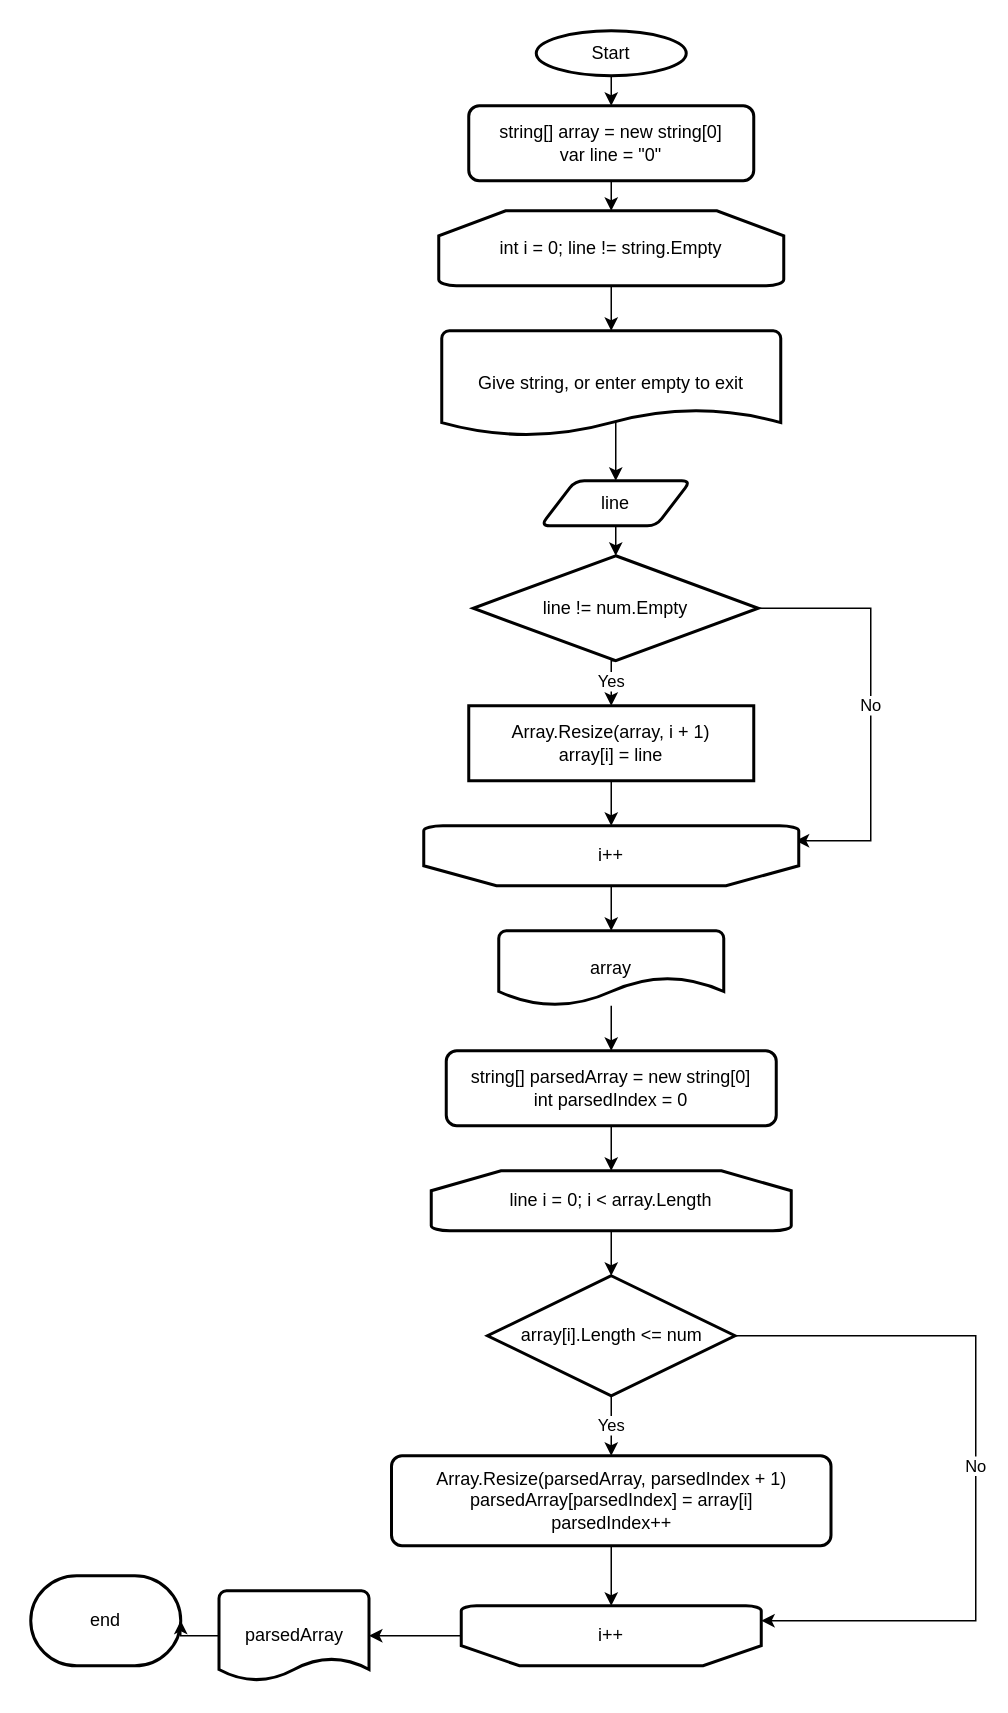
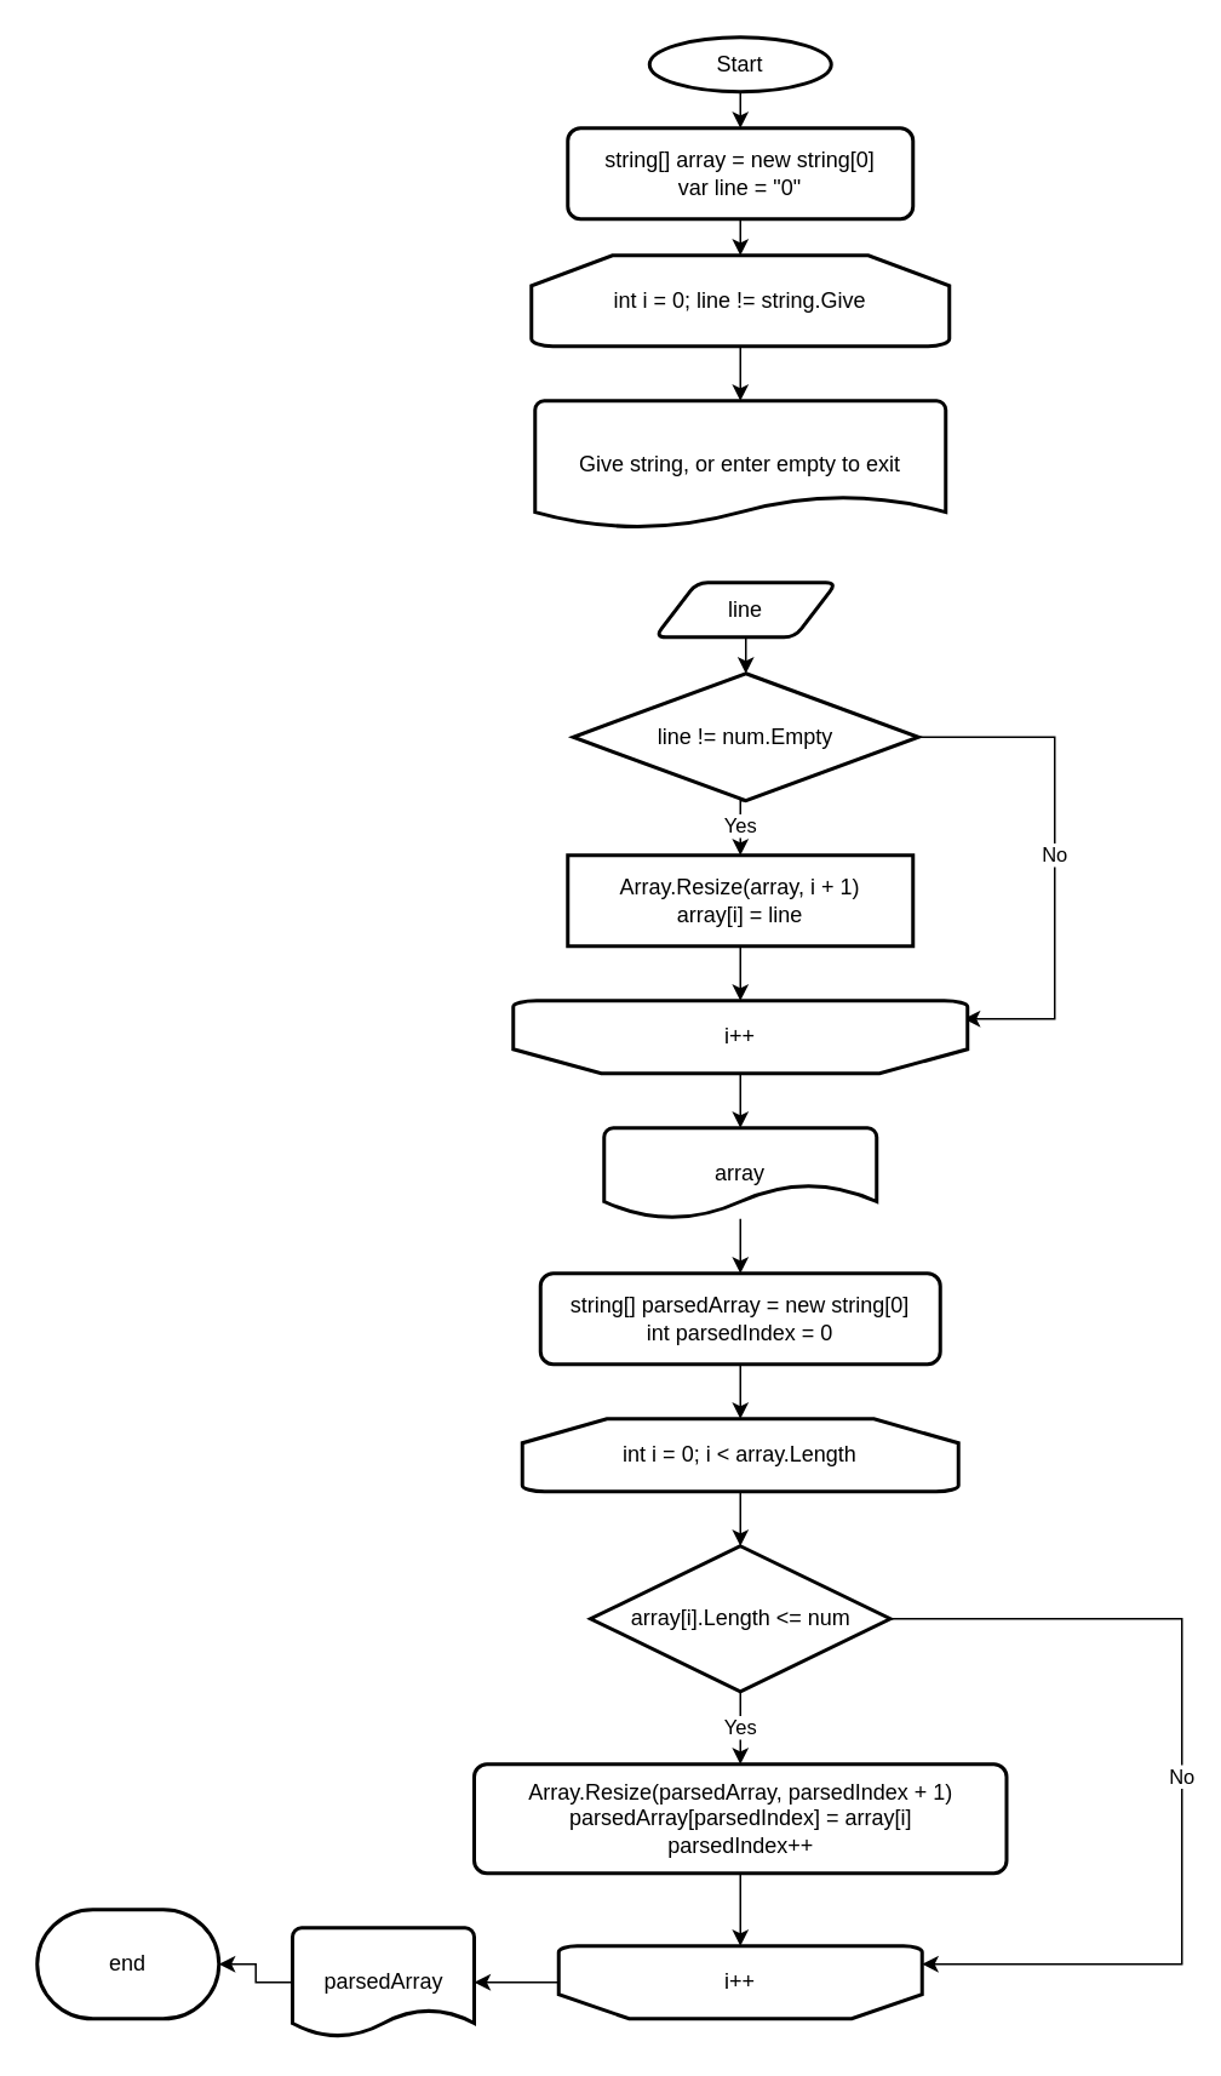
  <mxCell id="0" />
  <mxCell id="1" parent="0" />
  <mxCell id="2" style="edgeStyle=orthogonalEdgeStyle;rounded=0;orthogonalLoop=1;jettySize=auto;html=1;exitX=0.5;exitY=1;exitDx=0;exitDy=0;exitPerimeter=0;entryX=0.5;entryY=0;entryDx=0;entryDy=0;" parent="1" source="3" target="17" edge="1"><mxGeometry relative="1" as="geometry" /></mxCell>
  <mxCell id="3" value="Start" style="strokeWidth=2;html=1;shape=mxgraph.flowchart.start_2;whiteSpace=wrap;" parent="1" vertex="1"><mxGeometry x="357" y="20" width="100" height="30" as="geometry" /></mxCell>
- <mxCell id="4" style="edgeStyle=orthogonalEdgeStyle;rounded=0;orthogonalLoop=1;jettySize=auto;html=1;exitX=0.5;exitY=0.871;exitDx=0;exitDy=0;exitPerimeter=0;entryX=0.5;entryY=0;entryDx=0;entryDy=0;" parent="1" source="5" target="32" edge="1"><mxGeometry relative="1" as="geometry" /></mxCell>
  <mxCell id="5" value="Give string, or enter empty to exit" style="strokeWidth=2;html=1;shape=mxgraph.flowchart.document2;whiteSpace=wrap;size=0.25;" parent="1" vertex="1"><mxGeometry x="294" y="220" width="226" height="70" as="geometry" /></mxCell>
  <mxCell id="6" value="Yes" style="edgeStyle=orthogonalEdgeStyle;rounded=0;orthogonalLoop=1;jettySize=auto;html=1;exitX=0.5;exitY=1;exitDx=0;exitDy=0;exitPerimeter=0;entryX=0.5;entryY=0;entryDx=0;entryDy=0;" parent="1" source="8" target="28" edge="1"><mxGeometry relative="1" as="geometry" /></mxCell>
  <mxCell id="7" value="No" style="edgeStyle=orthogonalEdgeStyle;rounded=0;orthogonalLoop=1;jettySize=auto;html=1;exitX=1;exitY=0.5;exitDx=0;exitDy=0;exitPerimeter=0;" parent="1" source="8" target="13" edge="1"><mxGeometry relative="1" as="geometry"><mxPoint x="520" y="1080" as="targetPoint" /><Array as="points"><mxPoint x="650" y="890" /><mxPoint x="650" y="1080" /></Array></mxGeometry></mxCell>
  <mxCell id="8" value="array[i].Length &amp;lt;= num" style="strokeWidth=2;html=1;shape=mxgraph.flowchart.decision;whiteSpace=wrap;" parent="1" vertex="1"><mxGeometry x="324.5" y="850" width="165" height="80" as="geometry" /></mxCell>
  <mxCell id="9" style="edgeStyle=orthogonalEdgeStyle;rounded=0;orthogonalLoop=1;jettySize=auto;html=1;exitX=0.5;exitY=1;exitDx=0;exitDy=0;exitPerimeter=0;entryX=0.5;entryY=0;entryDx=0;entryDy=0;entryPerimeter=0;" parent="1" source="10" target="8" edge="1"><mxGeometry relative="1" as="geometry" /></mxCell>
- <mxCell id="10" value="line i = 0; i &amp;lt; array.Length" style="strokeWidth=2;html=1;shape=mxgraph.flowchart.loop_limit;whiteSpace=wrap;" parent="1" vertex="1"><mxGeometry x="287" y="780" width="240" height="40" as="geometry" /></mxCell>
+ <mxCell id="10" value="int i = 0; i &amp;lt; array.Length" style="strokeWidth=2;html=1;shape=mxgraph.flowchart.loop_limit;whiteSpace=wrap;" parent="1" vertex="1"><mxGeometry x="287" y="780" width="240" height="40" as="geometry" /></mxCell>
  <mxCell id="11" value="end" style="strokeWidth=2;html=1;shape=mxgraph.flowchart.terminator;whiteSpace=wrap;" parent="1" vertex="1"><mxGeometry x="20" y="1050" width="100" height="60" as="geometry" /></mxCell>
  <mxCell id="12" style="edgeStyle=orthogonalEdgeStyle;rounded=0;orthogonalLoop=1;jettySize=auto;html=1;exitX=0;exitY=0.5;exitDx=0;exitDy=0;exitPerimeter=0;entryX=1;entryY=0.5;entryDx=0;entryDy=0;entryPerimeter=0;" parent="1" source="13" target="34" edge="1"><mxGeometry relative="1" as="geometry" /></mxCell>
  <mxCell id="13" value="i++" style="strokeWidth=2;html=1;shape=mxgraph.flowchart.loop_limit;whiteSpace=wrap;flipV=1;" parent="1" vertex="1"><mxGeometry x="307" y="1070" width="200" height="40" as="geometry" /></mxCell>
  <mxCell id="14" style="edgeStyle=orthogonalEdgeStyle;rounded=0;orthogonalLoop=1;jettySize=auto;html=1;exitX=0.5;exitY=1;exitDx=0;exitDy=0;exitPerimeter=0;entryX=0.5;entryY=0;entryDx=0;entryDy=0;entryPerimeter=0;" parent="1" source="15" target="5" edge="1"><mxGeometry relative="1" as="geometry" /></mxCell>
- <mxCell id="15" value="int i = 0; line != string.Empty" style="strokeWidth=2;html=1;shape=mxgraph.flowchart.loop_limit;whiteSpace=wrap;" parent="1" vertex="1"><mxGeometry x="292" y="140" width="230" height="50" as="geometry" /></mxCell>
+ <mxCell id="15" value="int i = 0; line != string.Give" style="strokeWidth=2;html=1;shape=mxgraph.flowchart.loop_limit;whiteSpace=wrap;" parent="1" vertex="1"><mxGeometry x="292" y="140" width="230" height="50" as="geometry" /></mxCell>
  <mxCell id="16" style="edgeStyle=orthogonalEdgeStyle;rounded=0;orthogonalLoop=1;jettySize=auto;html=1;exitX=0.5;exitY=1;exitDx=0;exitDy=0;entryX=0.5;entryY=0;entryDx=0;entryDy=0;entryPerimeter=0;" parent="1" source="17" target="15" edge="1"><mxGeometry relative="1" as="geometry" /></mxCell>
  <mxCell id="17" value="&lt;div&gt;string[] array = new string[0]&lt;/div&gt;&lt;div&gt;var line = &quot;0&quot;&lt;/div&gt;" style="rounded=1;whiteSpace=wrap;html=1;absoluteArcSize=1;arcSize=14;strokeWidth=2;" parent="1" vertex="1"><mxGeometry x="312" y="70" width="190" height="50" as="geometry" /></mxCell>
  <mxCell id="18" value="Yes" style="edgeStyle=orthogonalEdgeStyle;rounded=0;orthogonalLoop=1;jettySize=auto;html=1;exitX=0.5;exitY=1;exitDx=0;exitDy=0;exitPerimeter=0;entryX=0.5;entryY=0;entryDx=0;entryDy=0;" parent="1" source="20" target="22" edge="1"><mxGeometry relative="1" as="geometry" /></mxCell>
  <mxCell id="19" value="No" style="edgeStyle=orthogonalEdgeStyle;rounded=0;orthogonalLoop=1;jettySize=auto;html=1;exitX=1;exitY=0.5;exitDx=0;exitDy=0;exitPerimeter=0;entryX=0.992;entryY=0.75;entryDx=0;entryDy=0;entryPerimeter=0;" parent="1" source="20" target="24" edge="1"><mxGeometry relative="1" as="geometry"><mxPoint x="580" y="630" as="targetPoint" /><Array as="points"><mxPoint x="580" y="405" /><mxPoint x="580" y="560" /></Array></mxGeometry></mxCell>
  <mxCell id="20" value="line != num.Empty" style="strokeWidth=2;html=1;shape=mxgraph.flowchart.decision;whiteSpace=wrap;" parent="1" vertex="1"><mxGeometry x="315" y="370" width="190" height="70" as="geometry" /></mxCell>
  <mxCell id="21" style="edgeStyle=orthogonalEdgeStyle;rounded=0;orthogonalLoop=1;jettySize=auto;html=1;exitX=0.5;exitY=1;exitDx=0;exitDy=0;entryX=0.5;entryY=1;entryDx=0;entryDy=0;entryPerimeter=0;" parent="1" source="22" target="24" edge="1"><mxGeometry relative="1" as="geometry" /></mxCell>
  <mxCell id="22" value="&lt;div&gt;Array.Resize(array, i + 1)&lt;/div&gt;&lt;div&gt;array[i] = line&lt;/div&gt;" style="whiteSpace=wrap;html=1;absoluteArcSize=1;arcSize=14;strokeWidth=2;rounded=0;" parent="1" vertex="1"><mxGeometry x="312" y="470" width="190" height="50" as="geometry" /></mxCell>
  <mxCell id="23" style="edgeStyle=orthogonalEdgeStyle;rounded=0;orthogonalLoop=1;jettySize=auto;html=1;exitX=0.5;exitY=0;exitDx=0;exitDy=0;exitPerimeter=0;entryX=0.5;entryY=0;entryDx=0;entryDy=0;entryPerimeter=0;" parent="1" source="24" target="30" edge="1"><mxGeometry relative="1" as="geometry" /></mxCell>
  <mxCell id="24" value="i++" style="strokeWidth=2;html=1;shape=mxgraph.flowchart.loop_limit;whiteSpace=wrap;flipV=1;" parent="1" vertex="1"><mxGeometry x="282" y="550" width="250" height="40" as="geometry" /></mxCell>
  <mxCell id="25" style="edgeStyle=orthogonalEdgeStyle;rounded=0;orthogonalLoop=1;jettySize=auto;html=1;exitX=0.5;exitY=1;exitDx=0;exitDy=0;entryX=0.5;entryY=0;entryDx=0;entryDy=0;entryPerimeter=0;" parent="1" source="26" target="10" edge="1"><mxGeometry relative="1" as="geometry" /></mxCell>
  <mxCell id="26" value="&lt;div&gt;string[] parsedArray = new string[0]&lt;/div&gt;&lt;div&gt;int parsedIndex = 0&lt;/div&gt;" style="rounded=1;whiteSpace=wrap;html=1;absoluteArcSize=1;arcSize=14;strokeWidth=2;" parent="1" vertex="1"><mxGeometry x="297" y="700" width="220" height="50" as="geometry" /></mxCell>
  <mxCell id="27" style="edgeStyle=orthogonalEdgeStyle;rounded=0;orthogonalLoop=1;jettySize=auto;html=1;exitX=0.5;exitY=1;exitDx=0;exitDy=0;entryX=0.5;entryY=1;entryDx=0;entryDy=0;entryPerimeter=0;" parent="1" source="28" target="13" edge="1"><mxGeometry relative="1" as="geometry" /></mxCell>
  <mxCell id="28" value="&lt;div&gt;Array.Resize(parsedArray, parsedIndex + 1)&lt;/div&gt;&lt;div&gt;parsedArray[parsedIndex] = array[i]&lt;/div&gt;&lt;div&gt;parsedIndex++&lt;/div&gt;" style="rounded=1;whiteSpace=wrap;html=1;absoluteArcSize=1;arcSize=14;strokeWidth=2;" parent="1" vertex="1"><mxGeometry x="260.5" y="970" width="293" height="60" as="geometry" /></mxCell>
  <mxCell id="29" style="edgeStyle=orthogonalEdgeStyle;rounded=0;orthogonalLoop=1;jettySize=auto;html=1;entryX=0.5;entryY=0;entryDx=0;entryDy=0;" parent="1" source="30" target="26" edge="1"><mxGeometry relative="1" as="geometry" /></mxCell>
  <mxCell id="30" value="array" style="strokeWidth=2;html=1;shape=mxgraph.flowchart.document2;whiteSpace=wrap;size=0.38;" parent="1" vertex="1"><mxGeometry x="332" y="620" width="150" height="50" as="geometry" /></mxCell>
  <mxCell id="31" style="edgeStyle=orthogonalEdgeStyle;rounded=0;orthogonalLoop=1;jettySize=auto;html=1;exitX=0.5;exitY=1;exitDx=0;exitDy=0;entryX=0.5;entryY=0;entryDx=0;entryDy=0;entryPerimeter=0;" parent="1" source="32" target="20" edge="1"><mxGeometry relative="1" as="geometry" /></mxCell>
  <mxCell id="32" value="&lt;span style=&quot;&quot;&gt;line&lt;/span&gt;" style="shape=parallelogram;html=1;strokeWidth=2;perimeter=parallelogramPerimeter;whiteSpace=wrap;rounded=1;arcSize=12;size=0.23;" parent="1" vertex="1"><mxGeometry x="360" y="320" width="100" height="30" as="geometry" /></mxCell>
  <mxCell id="33" style="edgeStyle=orthogonalEdgeStyle;rounded=0;orthogonalLoop=1;jettySize=auto;html=1;exitX=0;exitY=0.5;exitDx=0;exitDy=0;exitPerimeter=0;entryX=1;entryY=0.5;entryDx=0;entryDy=0;entryPerimeter=0;" parent="1" source="34" target="11" edge="1"><mxGeometry relative="1" as="geometry" /></mxCell>
- <mxCell id="34" value="parsedArray" style="strokeWidth=2;html=1;shape=mxgraph.flowchart.document2;whiteSpace=wrap;size=0.25;" parent="1" vertex="1"><mxGeometry x="145.5" y="1060" width="100" height="60" as="geometry" /></mxCell>
+ <mxCell id="34" value="parsedArray" style="strokeWidth=2;html=1;shape=mxgraph.flowchart.document2;whiteSpace=wrap;size=0.25;" parent="1" vertex="1"><mxGeometry x="160.5" y="1060" width="100" height="60" as="geometry" /></mxCell>
